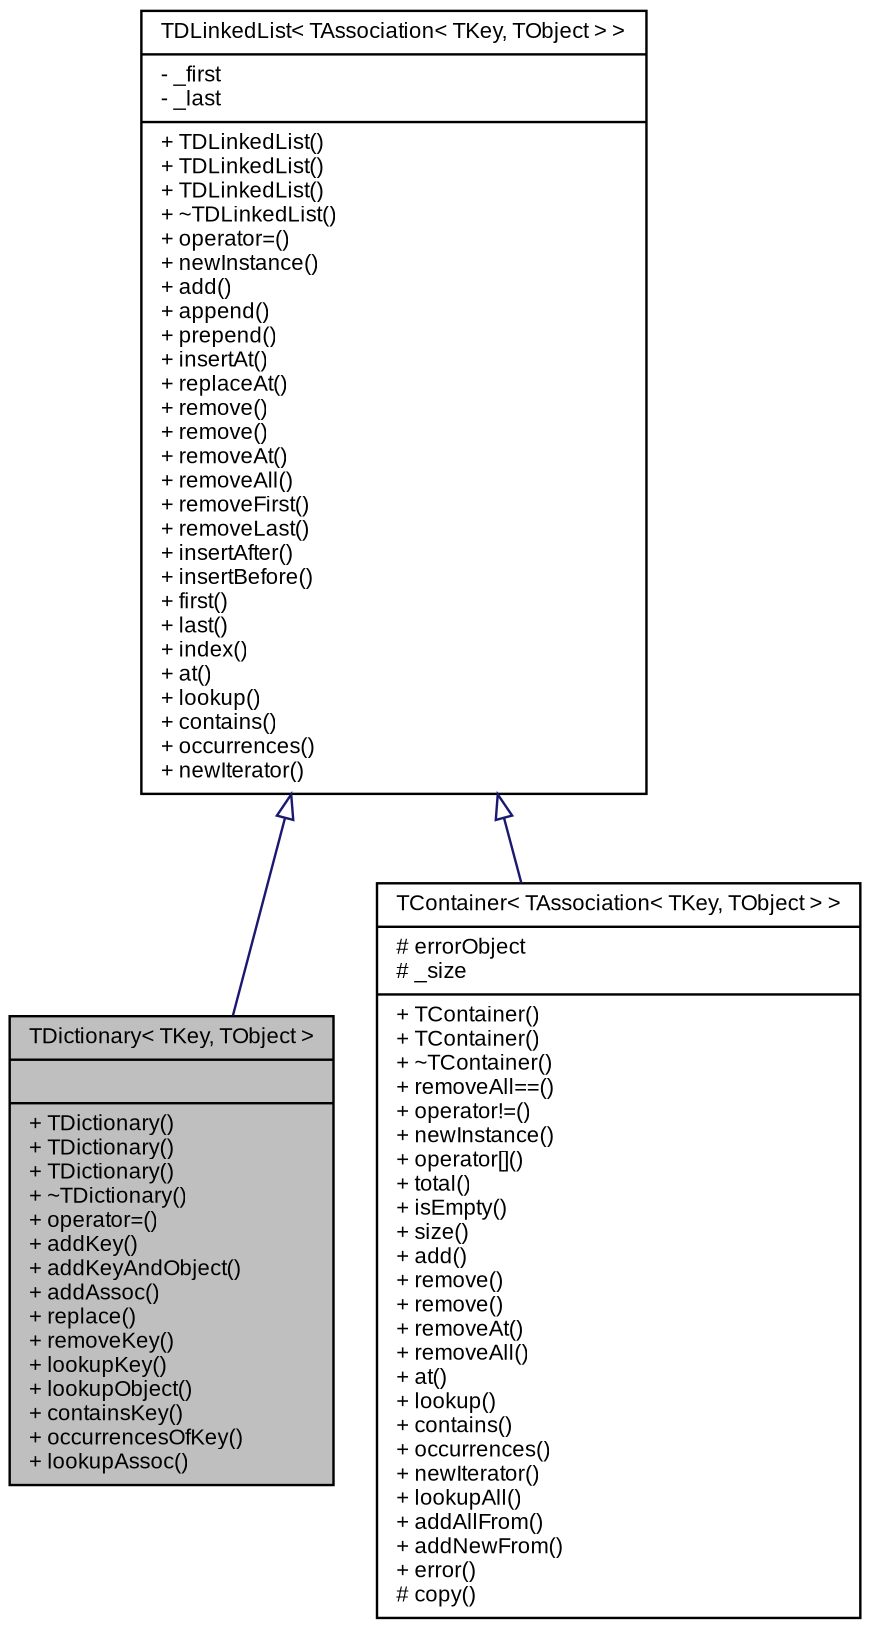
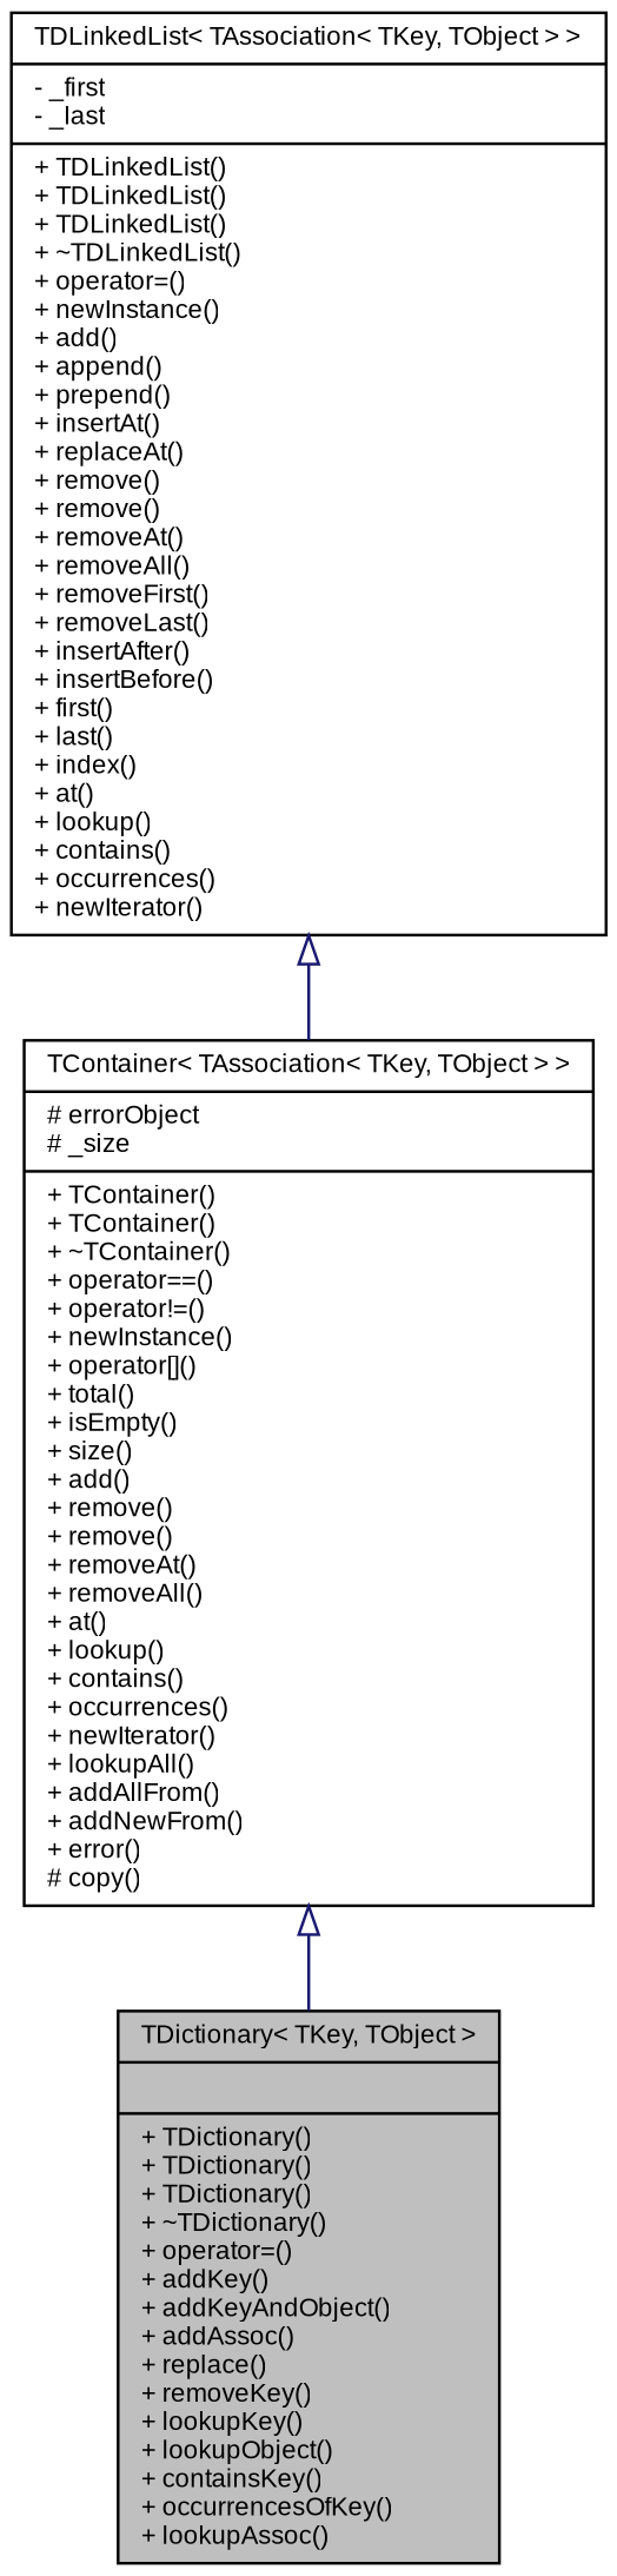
  digraph {
    node [color=black fontname=Arial fontsize=9 shape=record]
    edge [arrowtail=empty color=midnightblue dir=back fontname=Arial fontsize=9 labelfontname=Arial labelfontsize=9 style=solid]
    n1 [fillcolor=grey75 fontcolor=black height=0.2 label="{TDictionary\< TKey, TObject \>\n||+ TDictionary()\l+ TDictionary()\l+ TDictionary()\l+ ~TDictionary()\l+ operator=()\l+ addKey()\l+ addKeyAndObject()\l+ addAssoc()\l+ replace()\l+ removeKey()\l+ lookupKey()\l+ lookupObject()\l+ containsKey()\l+ occurrencesOfKey()\l+ lookupAssoc()\l}" style=filled width=0.4]
    n2 [height=0.2 label="{TDLinkedList\< TAssociation\< TKey, TObject \> \>\n|- _first\l- _last\l|+ TDLinkedList()\l+ TDLinkedList()\l+ TDLinkedList()\l+ ~TDLinkedList()\l+ operator=()\l+ newInstance()\l+ add()\l+ append()\l+ prepend()\l+ insertAt()\l+ replaceAt()\l+ remove()\l+ remove()\l+ removeAt()\l+ removeAll()\l+ removeFirst()\l+ removeLast()\l+ insertAfter()\l+ insertBefore()\l+ first()\l+ last()\l+ index()\l+ at()\l+ lookup()\l+ contains()\l+ occurrences()\l+ newIterator()\l}" width=0.4]
-   n3 [height=0.2 label="{TContainer\< TAssociation\< TKey, TObject \> \>\n|# errorObject\l# _size\l|+ TContainer()\l+ TContainer()\l+ ~TContainer()\l+ removeAll==()\l+ operator!=()\l+ newInstance()\l+ operator[]()\l+ total()\l+ isEmpty()\l+ size()\l+ add()\l+ remove()\l+ remove()\l+ removeAt()\l+ removeAll()\l+ at()\l+ lookup()\l+ contains()\l+ occurrences()\l+ newIterator()\l+ lookupAll()\l+ addAllFrom()\l+ addNewFrom()\l+ error()\l# copy()\l}" width=0.4]
-   n2 -> n1
+   n3 [height=0.2 label="{TContainer\< TAssociation\< TKey, TObject \> \>\n|# errorObject\l# _size\l|+ TContainer()\l+ TContainer()\l+ ~TContainer()\l+ operator==()\l+ operator!=()\l+ newInstance()\l+ operator[]()\l+ total()\l+ isEmpty()\l+ size()\l+ add()\l+ remove()\l+ remove()\l+ removeAt()\l+ removeAll()\l+ at()\l+ lookup()\l+ contains()\l+ occurrences()\l+ newIterator()\l+ lookupAll()\l+ addAllFrom()\l+ addNewFrom()\l+ error()\l# copy()\l}" width=0.4]
+   n3 -> n1
    n2 -> n3
  }
